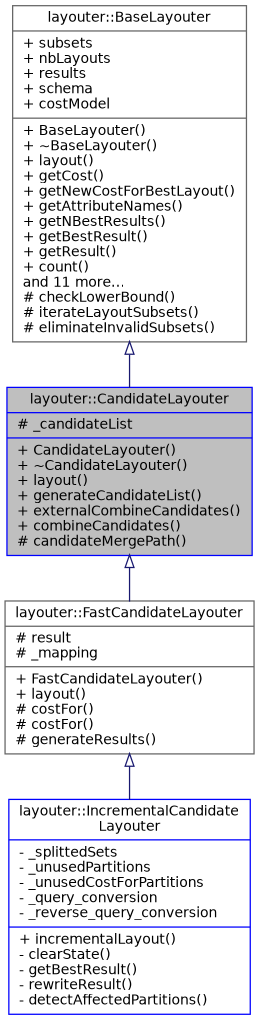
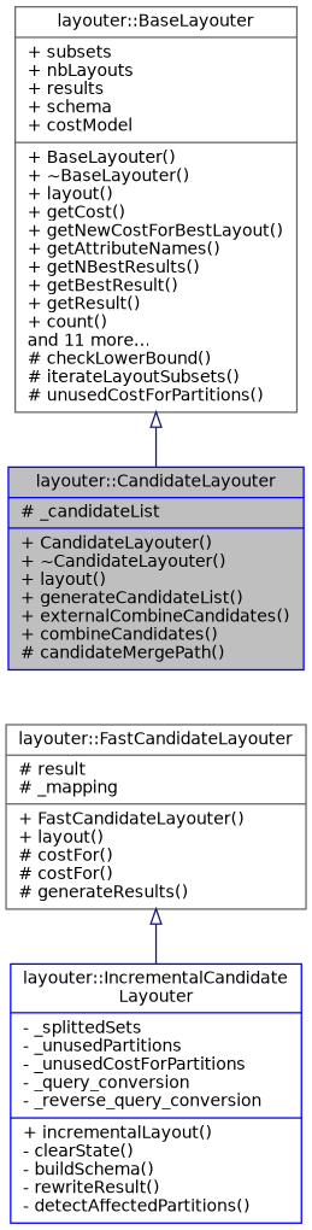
  digraph {
    node [color=blue fillcolor=white fontname=Helvetica fontsize=11 shape=record style=filled]
    edge [arrowtail=onormal color=midnightblue dir=back fontname=Helvetica fontsize=11 labelfontname=Helvetica labelfontsize=11 style=solid]
    n1 [fillcolor=grey75 fontcolor=black height=0.2 label="{layouter::CandidateLayouter\n|# _candidateList\l|+ CandidateLayouter()\l+ ~CandidateLayouter()\l+ layout()\l+ generateCandidateList()\l+ externalCombineCandidates()\l+ combineCandidates()\l# candidateMergePath()\l}" width=0.4]
    n2 [color=gray40 height=0.2 label="{layouter::FastCandidateLayouter\n|# result\l# _mapping\l|+ FastCandidateLayouter()\l+ layout()\l# costFor()\l# costFor()\l# generateResults()\l}" width=0.4]
-   n3 [height=0.2 label="{layouter::IncrementalCandidate\lLayouter\n|- _splittedSets\l- _unusedPartitions\l- _unusedCostForPartitions\l- _query_conversion\l- _reverse_query_conversion\l|+ incrementalLayout()\l- clearState()\l- getBestResult()\l- rewriteResult()\l- detectAffectedPartitions()\l}" width=0.4]
-   n4 [color=gray40 height=0.2 label="{layouter::BaseLayouter\n|+ subsets\l+ nbLayouts\l+ results\l+ schema\l+ costModel\l|+ BaseLayouter()\l+ ~BaseLayouter()\l+ layout()\l+ getCost()\l+ getNewCostForBestLayout()\l+ getAttributeNames()\l+ getNBestResults()\l+ getBestResult()\l+ getResult()\l+ count()\land 11 more...\l# checkLowerBound()\l# iterateLayoutSubsets()\l# eliminateInvalidSubsets()\l}" width=0.4]
-   n1 -> n2
+   n3 [height=0.2 label="{layouter::IncrementalCandidate\lLayouter\n|- _splittedSets\l- _unusedPartitions\l- _unusedCostForPartitions\l- _query_conversion\l- _reverse_query_conversion\l|+ incrementalLayout()\l- clearState()\l- buildSchema()\l- rewriteResult()\l- detectAffectedPartitions()\l}" width=0.4]
+   n4 [color=gray40 height=0.2 label="{layouter::BaseLayouter\n|+ subsets\l+ nbLayouts\l+ results\l+ schema\l+ costModel\l|+ BaseLayouter()\l+ ~BaseLayouter()\l+ layout()\l+ getCost()\l+ getNewCostForBestLayout()\l+ getAttributeNames()\l+ getNBestResults()\l+ getBestResult()\l+ getResult()\l+ count()\land 11 more...\l# checkLowerBound()\l# iterateLayoutSubsets()\l# unusedCostForPartitions()\l}" width=0.4]
    n2 -> n3
    n4 -> n1
  }
